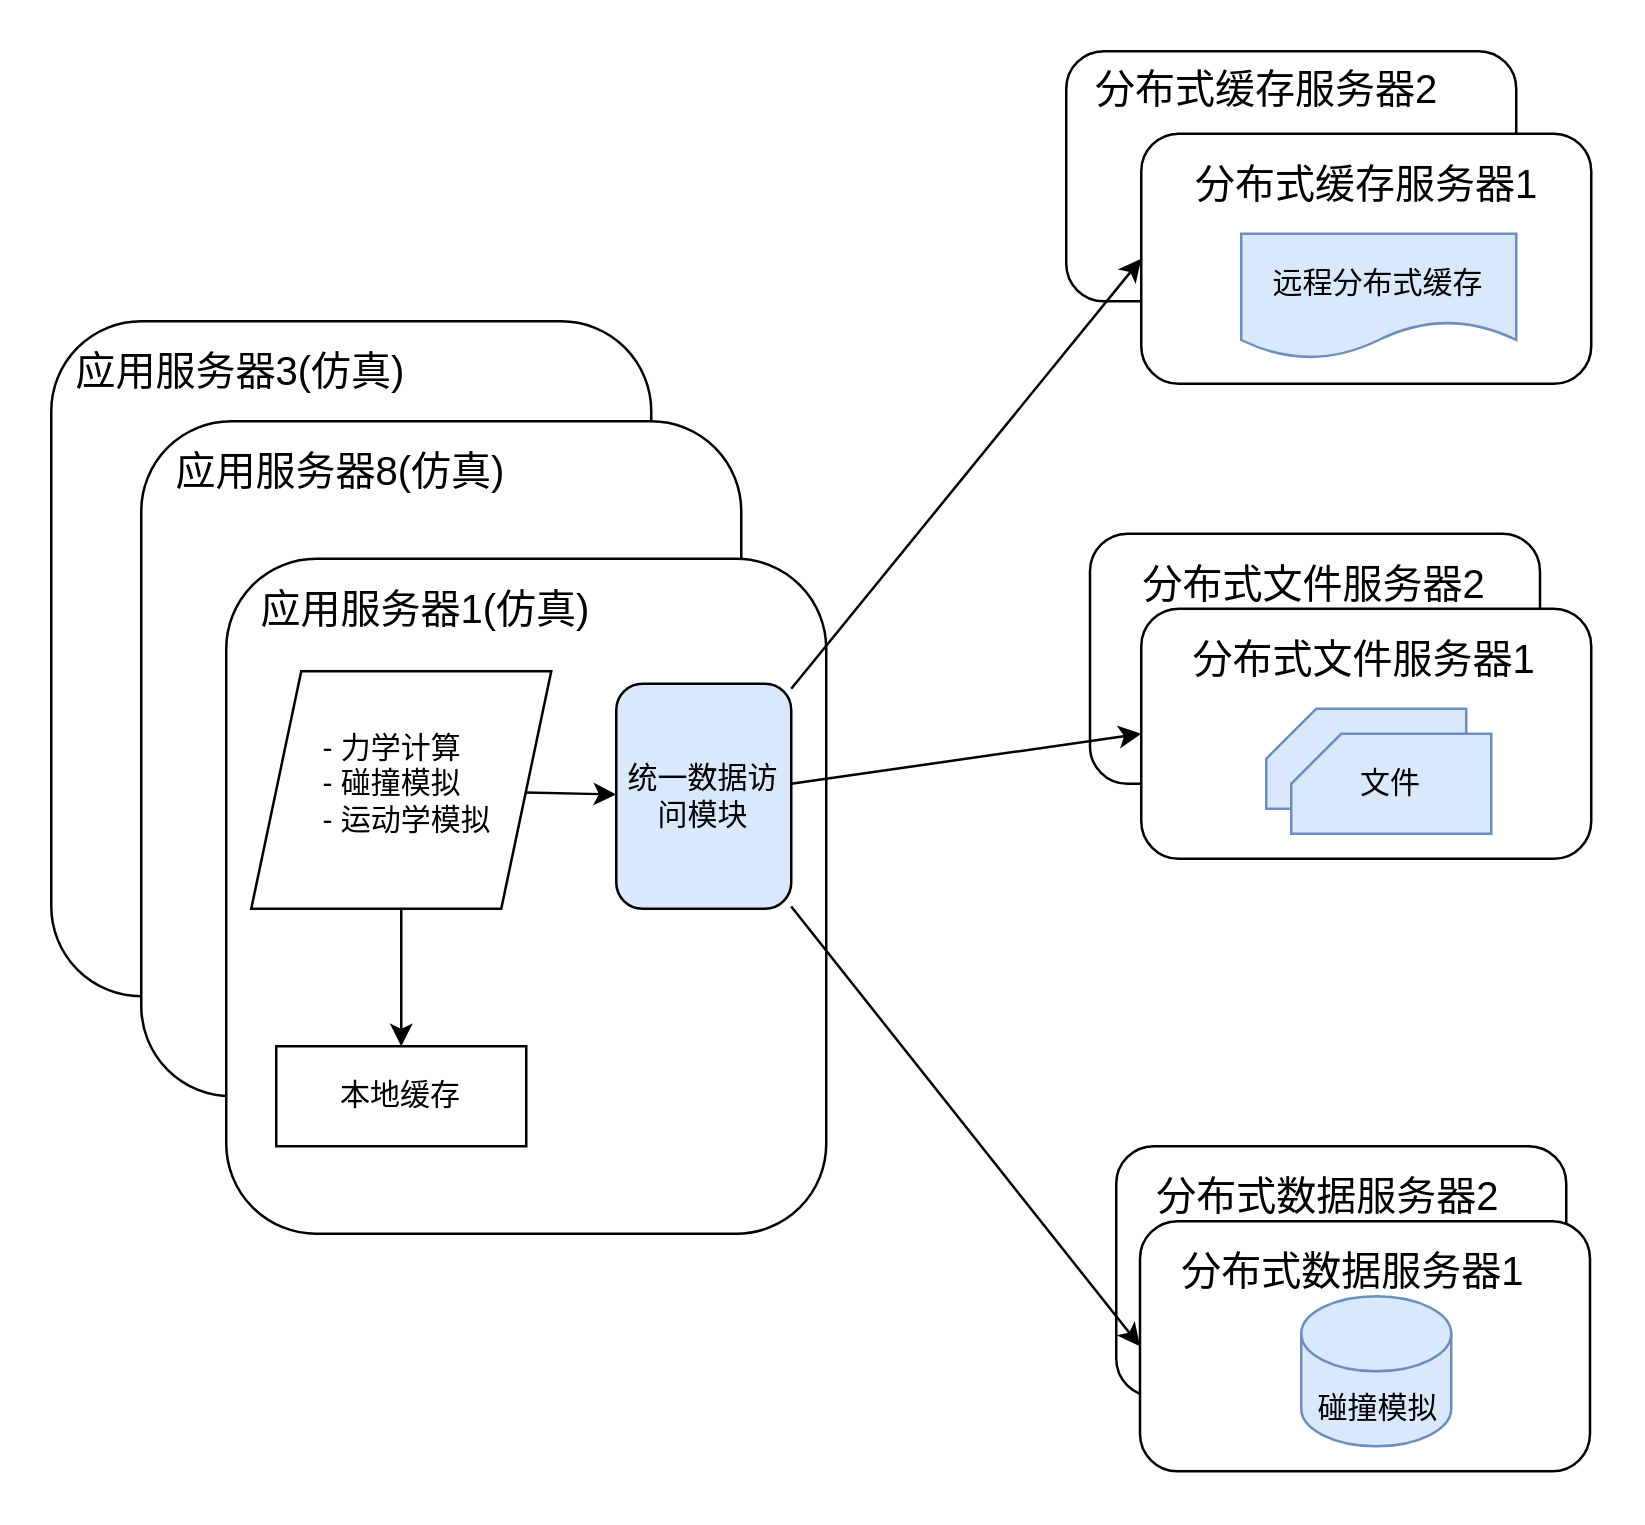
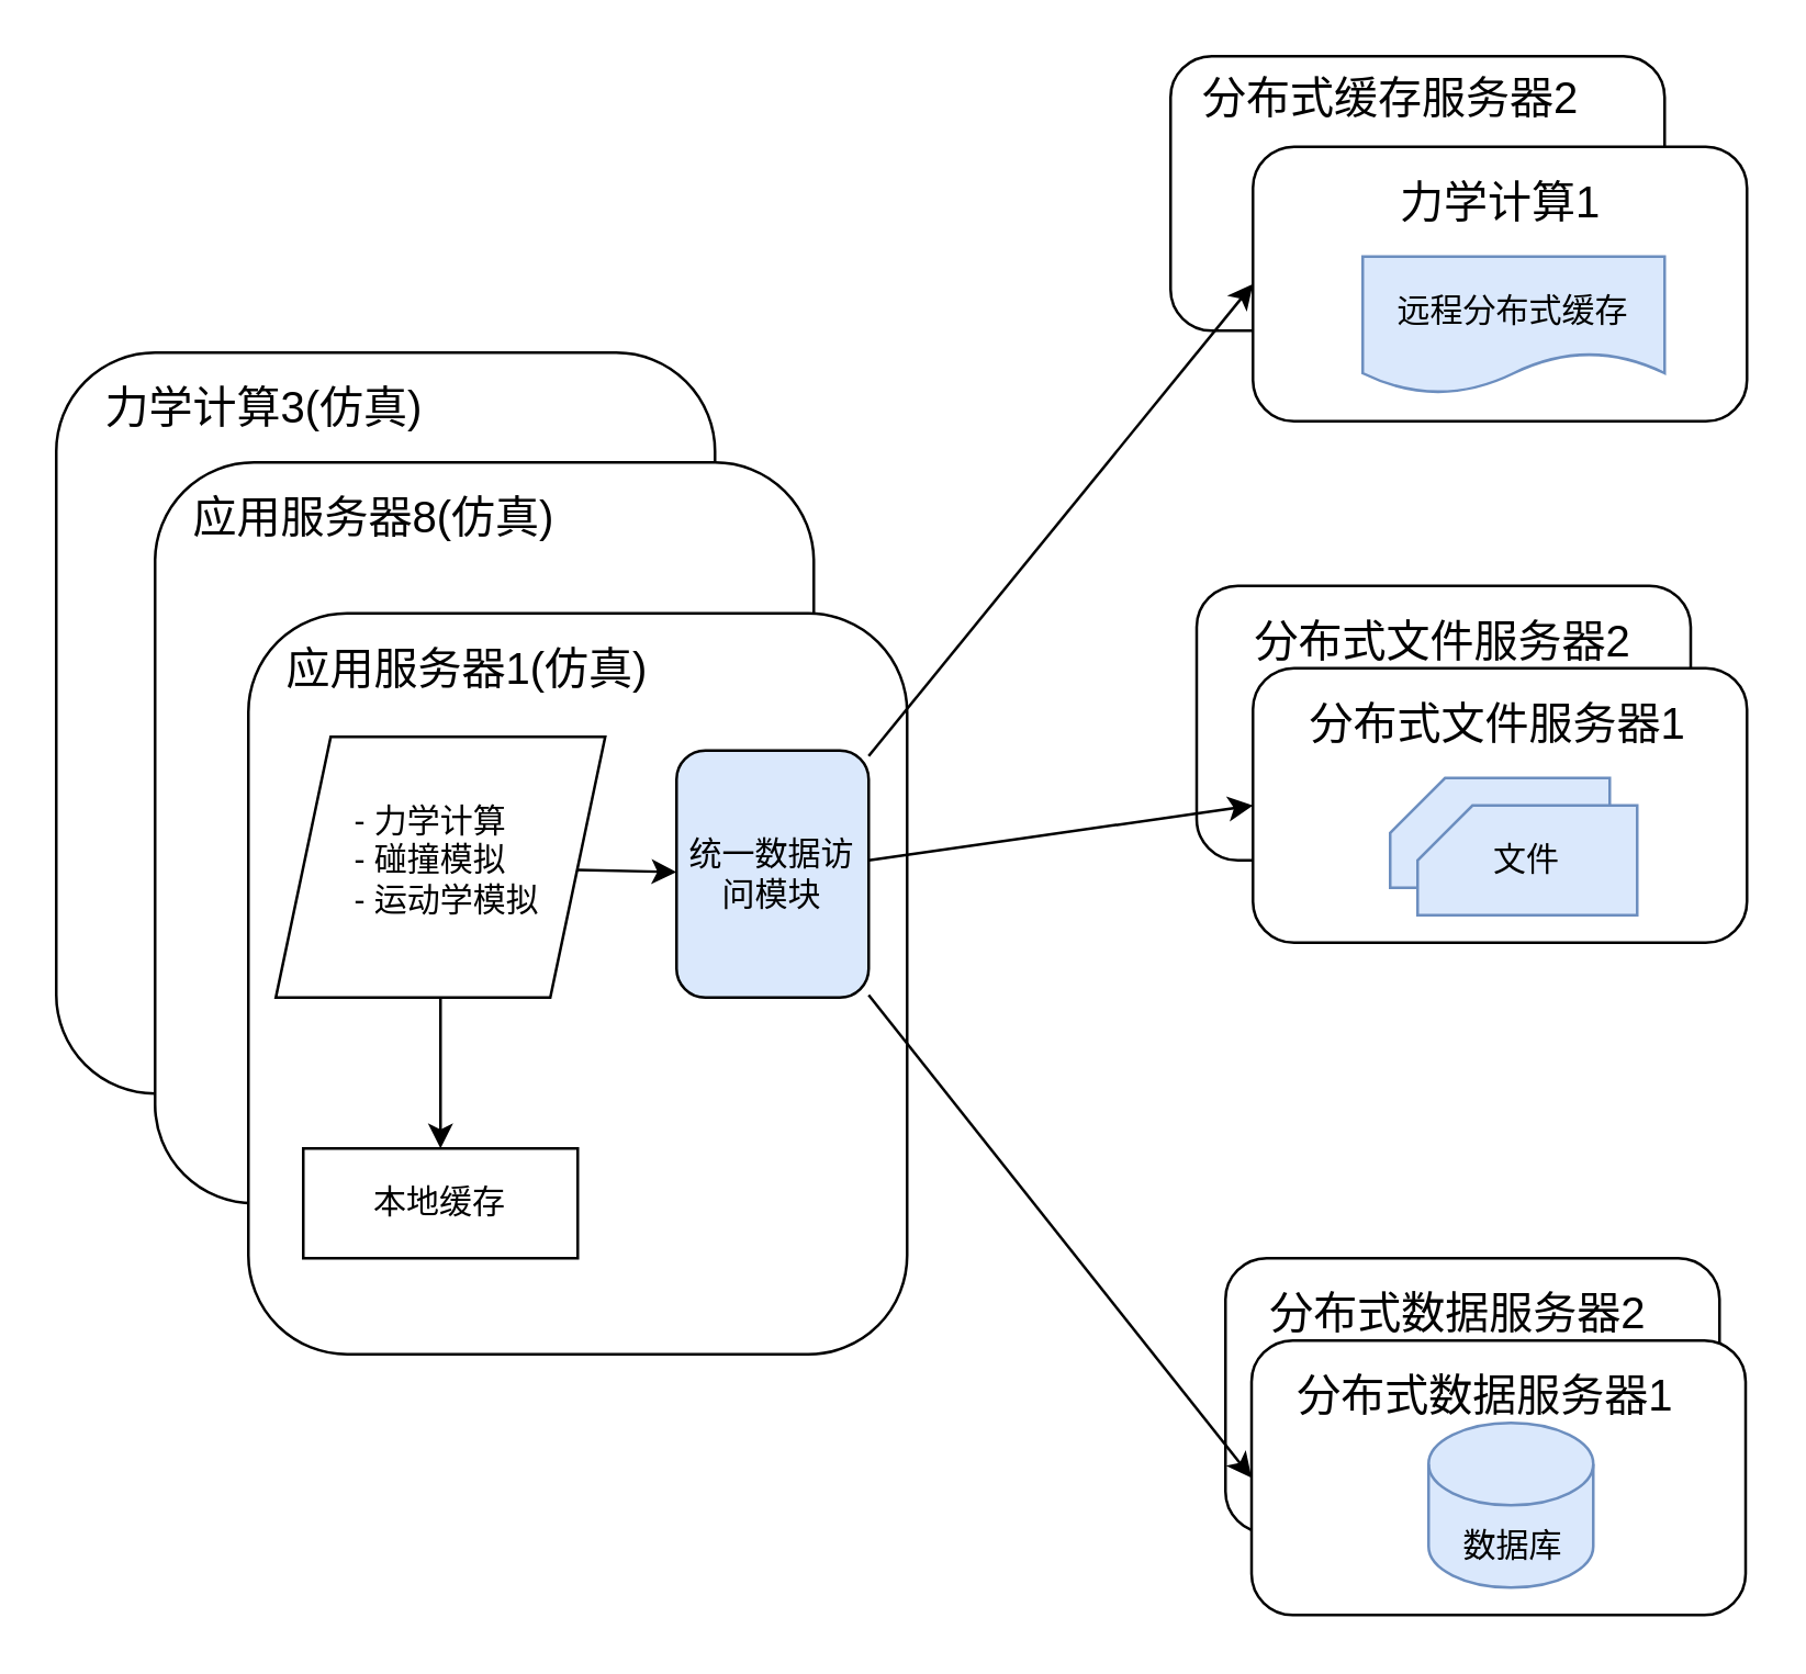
  <mxCell id="0" />
  <mxCell id="1" parent="0" />
  <mxCell id="2" value="" style="rounded=1;whiteSpace=wrap;html=1;" vertex="1" parent="1"><mxGeometry x="426" y="20" width="180" height="100" as="geometry" /></mxCell>
  <mxCell id="3" value="分布式缓存服务器2" style="text;html=1;align=center;verticalAlign=middle;whiteSpace=wrap;rounded=0;fontSize=16;" vertex="1" parent="1"><mxGeometry x="429.75" y="25" width="152.5" height="20" as="geometry" /></mxCell>
  <mxCell id="4" value="" style="rounded=1;whiteSpace=wrap;html=1;" vertex="1" parent="1"><mxGeometry x="435.5" y="213" width="180" height="100" as="geometry" /></mxCell>
  <mxCell id="5" value="分布式文件服务器2" style="text;html=1;align=center;verticalAlign=middle;whiteSpace=wrap;rounded=0;fontSize=16;" vertex="1" parent="1"><mxGeometry x="444.5" y="223" width="161" height="20" as="geometry" /></mxCell>
  <mxCell id="6" value="" style="rounded=1;whiteSpace=wrap;html=1;" vertex="1" parent="1"><mxGeometry x="446" y="458" width="180" height="100" as="geometry" /></mxCell>
  <mxCell id="7" value="分布式数据服务器2" style="text;html=1;align=center;verticalAlign=middle;whiteSpace=wrap;rounded=0;fontSize=16;" vertex="1" parent="1"><mxGeometry x="456" y="468" width="150" height="20" as="geometry" /></mxCell>
  <mxCell id="8" value="" style="rounded=1;whiteSpace=wrap;html=1;" vertex="1" parent="1"><mxGeometry x="20" y="128" width="240" height="270" as="geometry" /></mxCell>
- <mxCell id="9" value="应用服务器3(仿真)" style="text;html=1;align=center;verticalAlign=middle;whiteSpace=wrap;rounded=0;fontSize=16;" vertex="1" parent="1"><mxGeometry x="26" y="133" width="140" height="30" as="geometry" /></mxCell>
+ <mxCell id="9" value="力学计算3(仿真)" style="text;html=1;align=center;verticalAlign=middle;whiteSpace=wrap;rounded=0;fontSize=16;" vertex="1" parent="1"><mxGeometry x="26" y="133" width="140" height="30" as="geometry" /></mxCell>
  <mxCell id="10" value="" style="rounded=1;whiteSpace=wrap;html=1;" vertex="1" parent="1"><mxGeometry x="56" y="168" width="240" height="270" as="geometry" /></mxCell>
  <mxCell id="11" value="应用服务器8(仿真)" style="text;html=1;align=center;verticalAlign=middle;whiteSpace=wrap;rounded=0;fontSize=16;" vertex="1" parent="1"><mxGeometry x="66" y="173" width="140" height="30" as="geometry" /></mxCell>
  <mxCell id="12" value="" style="rounded=1;whiteSpace=wrap;html=1;" vertex="1" parent="1"><mxGeometry x="456" y="243" width="180" height="100" as="geometry" /></mxCell>
  <mxCell id="13" value="分布式文件服务器1" style="text;html=1;align=center;verticalAlign=middle;whiteSpace=wrap;rounded=0;fontSize=16;" vertex="1" parent="1"><mxGeometry x="465" y="253" width="161" height="20" as="geometry" /></mxCell>
  <mxCell id="14" value="" style="verticalLabelPosition=bottom;verticalAlign=top;html=1;shape=card;whiteSpace=wrap;size=20;arcSize=12;fillColor=#dae8fc;strokeColor=#6c8ebf;" vertex="1" parent="1"><mxGeometry x="506" y="283" width="80" height="40" as="geometry" /></mxCell>
  <mxCell id="15" value="" style="verticalLabelPosition=bottom;verticalAlign=top;html=1;shape=card;whiteSpace=wrap;size=20;arcSize=12;fillColor=#dae8fc;strokeColor=#6c8ebf;" vertex="1" parent="1"><mxGeometry x="516" y="293" width="80" height="40" as="geometry" /></mxCell>
  <mxCell id="16" value="文件" style="text;html=1;align=center;verticalAlign=middle;whiteSpace=wrap;rounded=0;labelBackgroundColor=none;" vertex="1" parent="1"><mxGeometry x="526" y="298" width="60" height="30" as="geometry" /></mxCell>
  <mxCell id="17" value="" style="rounded=1;whiteSpace=wrap;html=1;" vertex="1" parent="1"><mxGeometry x="455.5" y="488" width="180" height="100" as="geometry" /></mxCell>
  <mxCell id="18" value="分布式数据服务器1" style="text;html=1;align=center;verticalAlign=middle;whiteSpace=wrap;rounded=0;fontSize=16;" vertex="1" parent="1"><mxGeometry x="465.5" y="498" width="150" height="20" as="geometry" /></mxCell>
  <mxCell id="19" value="" style="shape=cylinder3;whiteSpace=wrap;html=1;boundedLbl=1;backgroundOutline=1;size=15;fillColor=#dae8fc;strokeColor=#6c8ebf;" vertex="1" parent="1"><mxGeometry x="520" y="518" width="60" height="60" as="geometry" /></mxCell>
- <mxCell id="20" value="碰撞模拟" style="text;html=1;align=center;verticalAlign=middle;whiteSpace=wrap;rounded=0;labelBackgroundColor=none;" vertex="1" parent="1"><mxGeometry x="521" y="548" width="60" height="30" as="geometry" /></mxCell>
+ <mxCell id="20" value="数据库" style="text;html=1;align=center;verticalAlign=middle;whiteSpace=wrap;rounded=0;labelBackgroundColor=none;" vertex="1" parent="1"><mxGeometry x="521" y="548" width="60" height="30" as="geometry" /></mxCell>
  <mxCell id="21" value="" style="rounded=1;whiteSpace=wrap;html=1;" vertex="1" parent="1"><mxGeometry x="90" y="223" width="240" height="270" as="geometry" /></mxCell>
  <mxCell id="22" value="应用服务器1(仿真)" style="text;html=1;align=center;verticalAlign=middle;whiteSpace=wrap;rounded=0;fontSize=16;" vertex="1" parent="1"><mxGeometry x="100" y="228" width="140" height="30" as="geometry" /></mxCell>
  <mxCell id="23" value="" style="rounded=0;orthogonalLoop=1;jettySize=auto;html=1;exitX=0.5;exitY=1;exitDx=0;exitDy=0;" edge="1" parent="1" source="25" target="27"><mxGeometry relative="1" as="geometry"><mxPoint x="160" y="373" as="sourcePoint" /></mxGeometry></mxCell>
  <mxCell id="24" value="" style="rounded=0;orthogonalLoop=1;jettySize=auto;html=1;" edge="1" parent="1" source="25" target="32"><mxGeometry relative="1" as="geometry" /></mxCell>
  <mxCell id="25" value="" style="shape=parallelogram;perimeter=parallelogramPerimeter;whiteSpace=wrap;html=1;fixedSize=1;" vertex="1" parent="1"><mxGeometry x="100" y="268" width="120" height="95" as="geometry" /></mxCell>
  <mxCell id="26" value="- 力学计算&lt;div&gt;- 碰撞模拟&lt;br&gt;&lt;div&gt;- 运动学模拟&amp;nbsp;&lt;/div&gt;&lt;/div&gt;" style="text;html=1;align=left;verticalAlign=middle;whiteSpace=wrap;rounded=0;" vertex="1" parent="1"><mxGeometry x="127" y="283" width="90" height="60" as="geometry" /></mxCell>
  <mxCell id="27" value="" style="verticalLabelPosition=bottom;verticalAlign=top;html=1;shape=mxgraph.basic.rect;fillColor2=none;strokeWidth=1;size=20;indent=5;" vertex="1" parent="1"><mxGeometry x="110" y="418" width="100" height="40" as="geometry" /></mxCell>
  <mxCell id="28" value="本地缓存" style="text;html=1;align=center;verticalAlign=middle;whiteSpace=wrap;rounded=0;" vertex="1" parent="1"><mxGeometry x="130" y="423" width="60" height="30" as="geometry" /></mxCell>
  <mxCell id="29" style="rounded=0;orthogonalLoop=1;jettySize=auto;html=1;entryX=0;entryY=0.5;entryDx=0;entryDy=0;" edge="1" parent="1" source="32" target="33"><mxGeometry relative="1" as="geometry" /></mxCell>
  <mxCell id="30" style="rounded=0;orthogonalLoop=1;jettySize=auto;html=1;entryX=0;entryY=0.5;entryDx=0;entryDy=0;" edge="1" parent="1" source="32" target="12"><mxGeometry relative="1" as="geometry" /></mxCell>
  <mxCell id="31" style="rounded=0;orthogonalLoop=1;jettySize=auto;html=1;entryX=0;entryY=0.5;entryDx=0;entryDy=0;" edge="1" parent="1" source="32" target="17"><mxGeometry relative="1" as="geometry" /></mxCell>
  <mxCell id="32" value="统一数据访问模块" style="rounded=1;whiteSpace=wrap;html=1;fillColor=#dae8fc;" vertex="1" parent="1"><mxGeometry x="246" y="273" width="70" height="90" as="geometry" /></mxCell>
  <mxCell id="33" value="" style="rounded=1;whiteSpace=wrap;html=1;" vertex="1" parent="1"><mxGeometry x="456" y="53" width="180" height="100" as="geometry" /></mxCell>
- <mxCell id="34" value="分布式缓存服务器1" style="text;html=1;align=center;verticalAlign=middle;whiteSpace=wrap;rounded=0;fontSize=16;" vertex="1" parent="1"><mxGeometry x="469.75" y="63" width="152.5" height="20" as="geometry" /></mxCell>
+ <mxCell id="34" value="力学计算1" style="text;html=1;align=center;verticalAlign=middle;whiteSpace=wrap;rounded=0;fontSize=16;" vertex="1" parent="1"><mxGeometry x="469.75" y="63" width="152.5" height="20" as="geometry" /></mxCell>
  <mxCell id="35" value="" style="shape=document;whiteSpace=wrap;html=1;boundedLbl=1;fillColor=#dae8fc;strokeColor=#6c8ebf;" vertex="1" parent="1"><mxGeometry x="496" y="93" width="110" height="50" as="geometry" /></mxCell>
  <mxCell id="36" value="远程分布式缓存" style="text;html=1;align=center;verticalAlign=middle;whiteSpace=wrap;rounded=0;" vertex="1" parent="1"><mxGeometry x="506" y="98" width="90" height="30" as="geometry" /></mxCell>
